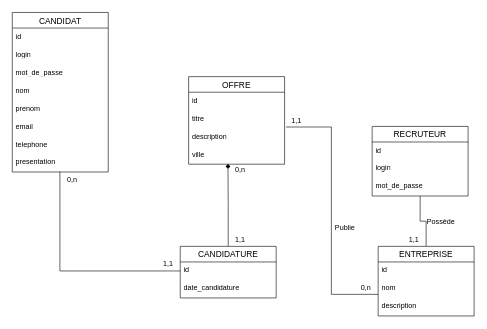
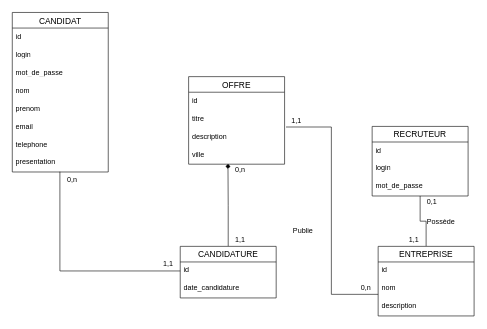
  <mxCell id="0" />
  <mxCell id="1" parent="0" />
  <mxCell id="2" value="CANDIDAT" style="swimlane;fontStyle=0;childLayout=stackLayout;horizontal=1;startSize=26;horizontalStack=0;resizeParent=1;resizeParentMax=0;resizeLast=0;collapsible=1;marginBottom=0;align=center;fontSize=14;" vertex="1" parent="1"><mxGeometry x="20" y="20" width="160" height="266" as="geometry" /></mxCell>
  <mxCell id="3" value="id" style="text;strokeColor=none;fillColor=none;spacingLeft=4;spacingRight=4;overflow=hidden;rotatable=0;points=[[0,0.5],[1,0.5]];portConstraint=eastwest;fontSize=12;whiteSpace=wrap;html=1;" vertex="1" parent="2"><mxGeometry y="26" width="160" height="30" as="geometry" /></mxCell>
  <mxCell id="4" value="login" style="text;strokeColor=none;fillColor=none;spacingLeft=4;spacingRight=4;overflow=hidden;rotatable=0;points=[[0,0.5],[1,0.5]];portConstraint=eastwest;fontSize=12;whiteSpace=wrap;html=1;" vertex="1" parent="2"><mxGeometry y="56" width="160" height="30" as="geometry" /></mxCell>
  <mxCell id="5" value="mot_de_passe" style="text;strokeColor=none;fillColor=none;spacingLeft=4;spacingRight=4;overflow=hidden;rotatable=0;points=[[0,0.5],[1,0.5]];portConstraint=eastwest;fontSize=12;whiteSpace=wrap;html=1;" vertex="1" parent="2"><mxGeometry y="86" width="160" height="30" as="geometry" /></mxCell>
  <mxCell id="6" value="nom" style="text;strokeColor=none;fillColor=none;spacingLeft=4;spacingRight=4;overflow=hidden;rotatable=0;points=[[0,0.5],[1,0.5]];portConstraint=eastwest;fontSize=12;whiteSpace=wrap;html=1;" vertex="1" parent="2"><mxGeometry y="116" width="160" height="30" as="geometry" /></mxCell>
  <mxCell id="7" value="prenom" style="text;strokeColor=none;fillColor=none;spacingLeft=4;spacingRight=4;overflow=hidden;rotatable=0;points=[[0,0.5],[1,0.5]];portConstraint=eastwest;fontSize=12;whiteSpace=wrap;html=1;" vertex="1" parent="2"><mxGeometry y="146" width="160" height="30" as="geometry" /></mxCell>
  <mxCell id="8" value="email" style="text;strokeColor=none;fillColor=none;spacingLeft=4;spacingRight=4;overflow=hidden;rotatable=0;points=[[0,0.5],[1,0.5]];portConstraint=eastwest;fontSize=12;whiteSpace=wrap;html=1;" vertex="1" parent="2"><mxGeometry y="176" width="160" height="30" as="geometry" /></mxCell>
  <mxCell id="9" value="telephone" style="text;strokeColor=none;fillColor=none;spacingLeft=4;spacingRight=4;overflow=hidden;rotatable=0;points=[[0,0.5],[1,0.5]];portConstraint=eastwest;fontSize=12;whiteSpace=wrap;html=1;" vertex="1" parent="2"><mxGeometry y="206" width="160" height="30" as="geometry" /></mxCell>
  <mxCell id="10" value="presentation" style="text;strokeColor=none;fillColor=none;spacingLeft=4;spacingRight=4;overflow=hidden;rotatable=0;points=[[0,0.5],[1,0.5]];portConstraint=eastwest;fontSize=12;whiteSpace=wrap;html=1;" vertex="1" parent="2"><mxGeometry y="236" width="160" height="30" as="geometry" /></mxCell>
  <mxCell id="11" value="RECRUTEUR" style="swimlane;fontStyle=0;childLayout=stackLayout;horizontal=1;startSize=26;horizontalStack=0;resizeParent=1;resizeParentMax=0;resizeLast=0;collapsible=1;marginBottom=0;align=center;fontSize=14;" vertex="1" parent="1"><mxGeometry x="620" y="210" width="160" height="116" as="geometry" /></mxCell>
  <mxCell id="12" value="id" style="text;strokeColor=none;fillColor=none;spacingLeft=4;spacingRight=4;overflow=hidden;rotatable=0;points=[[0,0.5],[1,0.5]];portConstraint=eastwest;fontSize=12;whiteSpace=wrap;html=1;" vertex="1" parent="11"><mxGeometry y="26" width="160" height="30" as="geometry" /></mxCell>
  <mxCell id="13" value="login" style="text;strokeColor=none;fillColor=none;spacingLeft=4;spacingRight=4;overflow=hidden;rotatable=0;points=[[0,0.5],[1,0.5]];portConstraint=eastwest;fontSize=12;whiteSpace=wrap;html=1;" vertex="1" parent="11"><mxGeometry y="56" width="160" height="30" as="geometry" /></mxCell>
  <mxCell id="14" value="mot_de_passe" style="text;strokeColor=none;fillColor=none;spacingLeft=4;spacingRight=4;overflow=hidden;rotatable=0;points=[[0,0.5],[1,0.5]];portConstraint=eastwest;fontSize=12;whiteSpace=wrap;html=1;" vertex="1" parent="11"><mxGeometry y="86" width="160" height="30" as="geometry" /></mxCell>
  <mxCell id="15" style="edgeStyle=orthogonalEdgeStyle;rounded=0;orthogonalLoop=1;jettySize=auto;html=1;exitX=0.5;exitY=0;exitDx=0;exitDy=0;entryX=0.5;entryY=1;entryDx=0;entryDy=0;endArrow=none;startFill=0;" edge="1" parent="1" source="16" target="11"><mxGeometry relative="1" as="geometry"><mxPoint x="700" y="330" as="targetPoint" /></mxGeometry></mxCell>
  <mxCell id="16" value="ENTREPRISE" style="swimlane;fontStyle=0;childLayout=stackLayout;horizontal=1;startSize=26;horizontalStack=0;resizeParent=1;resizeParentMax=0;resizeLast=0;collapsible=1;marginBottom=0;align=center;fontSize=14;" vertex="1" parent="1"><mxGeometry x="630" y="410" width="160" height="116" as="geometry" /></mxCell>
  <mxCell id="17" value="id" style="text;strokeColor=none;fillColor=none;spacingLeft=4;spacingRight=4;overflow=hidden;rotatable=0;points=[[0,0.5],[1,0.5]];portConstraint=eastwest;fontSize=12;whiteSpace=wrap;html=1;" vertex="1" parent="16"><mxGeometry y="26" width="160" height="30" as="geometry" /></mxCell>
  <mxCell id="18" value="nom" style="text;strokeColor=none;fillColor=none;spacingLeft=4;spacingRight=4;overflow=hidden;rotatable=0;points=[[0,0.5],[1,0.5]];portConstraint=eastwest;fontSize=12;whiteSpace=wrap;html=1;" vertex="1" parent="16"><mxGeometry y="56" width="160" height="30" as="geometry" /></mxCell>
  <mxCell id="19" value="description" style="text;strokeColor=none;fillColor=none;spacingLeft=4;spacingRight=4;overflow=hidden;rotatable=0;points=[[0,0.5],[1,0.5]];portConstraint=eastwest;fontSize=12;whiteSpace=wrap;html=1;" vertex="1" parent="16"><mxGeometry y="86" width="160" height="30" as="geometry" /></mxCell>
  <mxCell id="20" style="edgeStyle=orthogonalEdgeStyle;rounded=0;orthogonalLoop=1;jettySize=auto;html=1;exitX=0.5;exitY=0;exitDx=0;exitDy=0;entryX=0.41;entryY=0.983;entryDx=0;entryDy=0;entryPerimeter=0;endArrow=diamond;startFill=0;" edge="1" parent="1" source="21" target="28"><mxGeometry relative="1" as="geometry"><mxPoint x="379.903" y="280" as="targetPoint" /></mxGeometry></mxCell>
  <mxCell id="21" value="CANDIDATURE" style="swimlane;fontStyle=0;childLayout=stackLayout;horizontal=1;startSize=26;horizontalStack=0;resizeParent=1;resizeParentMax=0;resizeLast=0;collapsible=1;marginBottom=0;align=center;fontSize=14;" vertex="1" parent="1"><mxGeometry x="300" y="410" width="160" height="86" as="geometry" /></mxCell>
  <mxCell id="22" value="id" style="text;strokeColor=none;fillColor=none;spacingLeft=4;spacingRight=4;overflow=hidden;rotatable=0;points=[[0,0.5],[1,0.5]];portConstraint=eastwest;fontSize=12;whiteSpace=wrap;html=1;" vertex="1" parent="21"><mxGeometry y="26" width="160" height="30" as="geometry" /></mxCell>
  <mxCell id="23" value="date_candidature" style="text;strokeColor=none;fillColor=none;spacingLeft=4;spacingRight=4;overflow=hidden;rotatable=0;points=[[0,0.5],[1,0.5]];portConstraint=eastwest;fontSize=12;whiteSpace=wrap;html=1;" vertex="1" parent="21"><mxGeometry y="56" width="160" height="30" as="geometry" /></mxCell>
  <mxCell id="24" value="OFFRE" style="swimlane;fontStyle=0;childLayout=stackLayout;horizontal=1;startSize=26;horizontalStack=0;resizeParent=1;resizeParentMax=0;resizeLast=0;collapsible=1;marginBottom=0;align=center;fontSize=14;" vertex="1" parent="1"><mxGeometry x="314" y="127" width="160" height="146" as="geometry" /></mxCell>
  <mxCell id="25" value="id" style="text;strokeColor=none;fillColor=none;spacingLeft=4;spacingRight=4;overflow=hidden;rotatable=0;points=[[0,0.5],[1,0.5]];portConstraint=eastwest;fontSize=12;whiteSpace=wrap;html=1;" vertex="1" parent="24"><mxGeometry y="26" width="160" height="30" as="geometry" /></mxCell>
  <mxCell id="26" value="titre" style="text;strokeColor=none;fillColor=none;spacingLeft=4;spacingRight=4;overflow=hidden;rotatable=0;points=[[0,0.5],[1,0.5]];portConstraint=eastwest;fontSize=12;whiteSpace=wrap;html=1;" vertex="1" parent="24"><mxGeometry y="56" width="160" height="30" as="geometry" /></mxCell>
  <mxCell id="27" value="description" style="text;strokeColor=none;fillColor=none;spacingLeft=4;spacingRight=4;overflow=hidden;rotatable=0;points=[[0,0.5],[1,0.5]];portConstraint=eastwest;fontSize=12;whiteSpace=wrap;html=1;" vertex="1" parent="24"><mxGeometry y="86" width="160" height="30" as="geometry" /></mxCell>
  <mxCell id="28" value="ville" style="text;strokeColor=none;fillColor=none;spacingLeft=4;spacingRight=4;overflow=hidden;rotatable=0;points=[[0,0.5],[1,0.5]];portConstraint=eastwest;fontSize=12;whiteSpace=wrap;html=1;" vertex="1" parent="24"><mxGeometry y="116" width="160" height="30" as="geometry" /></mxCell>
  <mxCell id="29" value="1,1" style="text;html=1;align=center;verticalAlign=middle;whiteSpace=wrap;rounded=0;" vertex="1" parent="1"><mxGeometry x="670" y="390" width="40" height="20" as="geometry" /></mxCell>
+ <mxCell id="30" value="0,1" style="text;html=1;align=center;verticalAlign=middle;whiteSpace=wrap;rounded=0;" vertex="1" parent="1"><mxGeometry x="700" y="326" width="40" height="20" as="geometry" /></mxCell>
  <mxCell id="31" value="Possède" style="text;html=1;align=center;verticalAlign=middle;whiteSpace=wrap;rounded=0;" vertex="1" parent="1"><mxGeometry x="710" y="360" width="50" height="20" as="geometry" /></mxCell>
  <mxCell id="32" style="edgeStyle=orthogonalEdgeStyle;rounded=0;orthogonalLoop=1;jettySize=auto;html=1;exitX=0;exitY=0.8;exitDx=0;exitDy=0;entryX=1.015;entryY=0.933;entryDx=0;entryDy=0;entryPerimeter=0;endArrow=none;startFill=0;exitPerimeter=0;" edge="1" parent="1" source="18" target="26"><mxGeometry relative="1" as="geometry" /></mxCell>
  <mxCell id="33" value="0,n" style="text;html=1;align=center;verticalAlign=middle;whiteSpace=wrap;rounded=0;" vertex="1" parent="1"><mxGeometry x="590" y="470" width="40" height="20" as="geometry" /></mxCell>
  <mxCell id="34" value="1,1" style="text;html=1;align=center;verticalAlign=middle;whiteSpace=wrap;rounded=0;" vertex="1" parent="1"><mxGeometry x="474" y="190" width="40" height="20" as="geometry" /></mxCell>
- <mxCell id="35" value="Publie" style="text;html=1;align=center;verticalAlign=middle;whiteSpace=wrap;rounded=0;" vertex="1" parent="1"><mxGeometry x="550" y="370" width="50" height="20" as="geometry" /></mxCell>
+ <mxCell id="35" value="Publie" style="text;html=1;align=center;verticalAlign=middle;whiteSpace=wrap;rounded=0;" vertex="1" parent="1"><mxGeometry x="480" y="375" width="50" height="20" as="geometry" /></mxCell>
  <mxCell id="36" style="edgeStyle=orthogonalEdgeStyle;rounded=0;orthogonalLoop=1;jettySize=auto;html=1;exitX=0;exitY=0.5;exitDx=0;exitDy=0;entryX=0.496;entryY=0.984;entryDx=0;entryDy=0;entryPerimeter=0;endArrow=none;startFill=0;" edge="1" parent="1" source="22" target="10"><mxGeometry relative="1" as="geometry" /></mxCell>
  <mxCell id="37" value="1,1" style="text;html=1;align=center;verticalAlign=middle;whiteSpace=wrap;rounded=0;" vertex="1" parent="1"><mxGeometry x="380" y="390" width="40" height="20" as="geometry" /></mxCell>
  <mxCell id="38" value="0,n" style="text;html=1;align=center;verticalAlign=middle;whiteSpace=wrap;rounded=0;" vertex="1" parent="1"><mxGeometry x="100" y="290" width="40" height="20" as="geometry" /></mxCell>
  <mxCell id="39" value="1,1" style="text;html=1;align=center;verticalAlign=middle;whiteSpace=wrap;rounded=0;" vertex="1" parent="1"><mxGeometry x="260" y="430" width="40" height="20" as="geometry" /></mxCell>
  <mxCell id="40" value="0,n" style="text;html=1;align=center;verticalAlign=middle;whiteSpace=wrap;rounded=0;" vertex="1" parent="1"><mxGeometry x="380" y="273" width="40" height="20" as="geometry" /></mxCell>
